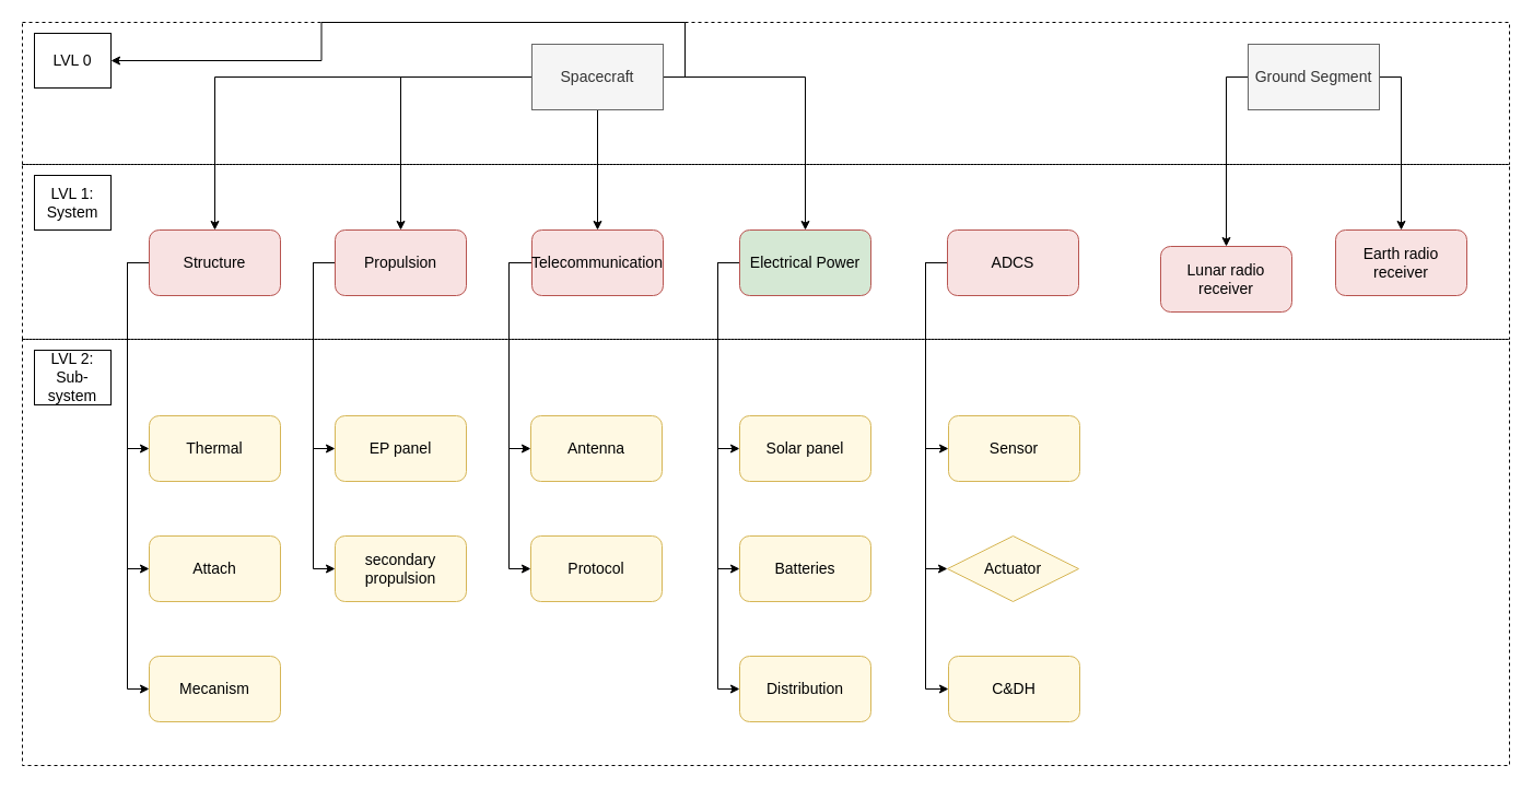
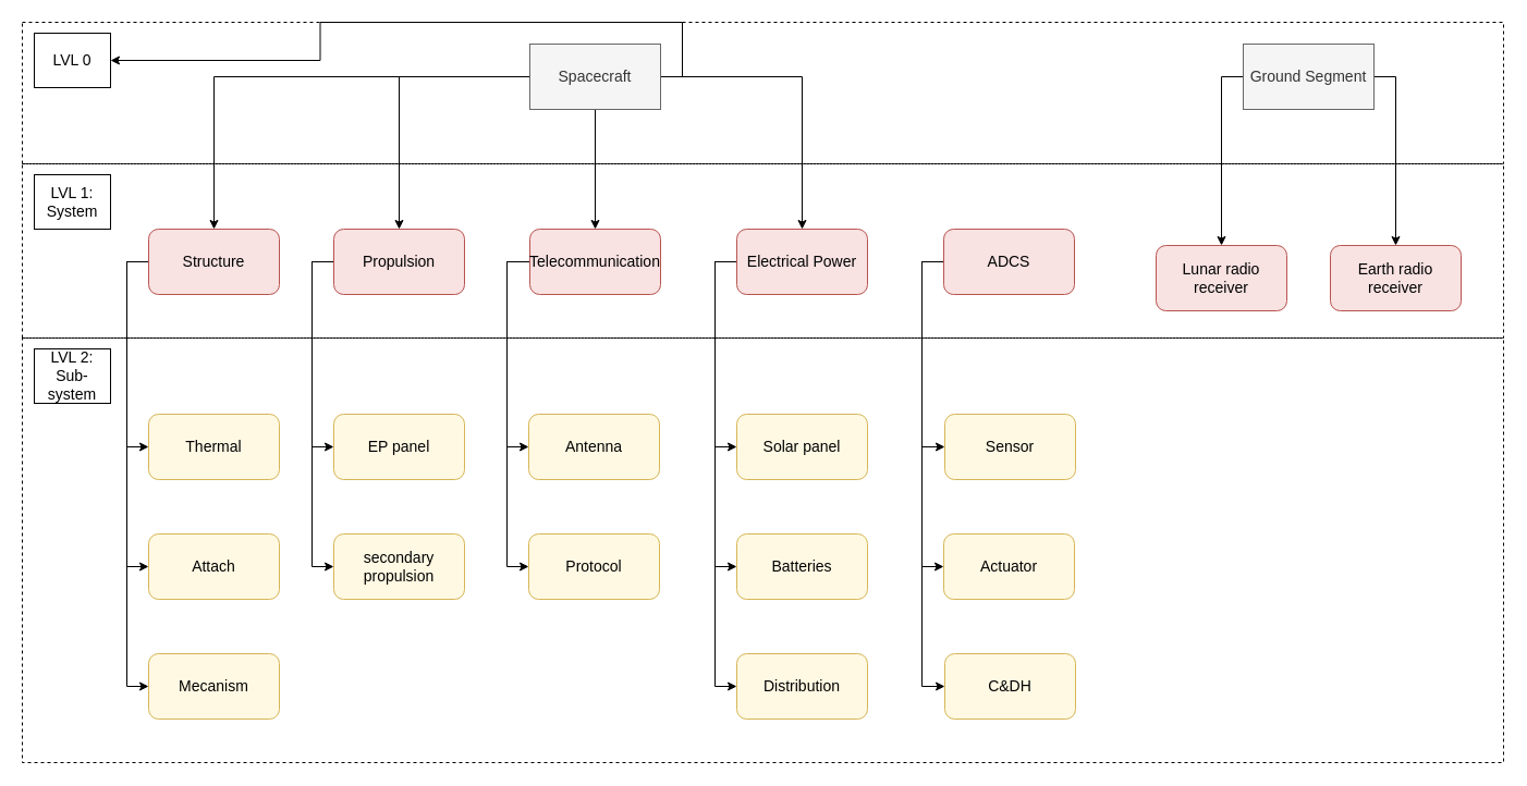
  <mxCell id="0" />
  <mxCell id="1" parent="0" />
  <mxCell id="2" value="" style="rounded=0;whiteSpace=wrap;html=1;fillColor=none;dashed=1;fontSize=14;" parent="1" vertex="1"><mxGeometry x="20" y="310" width="1360" height="390" as="geometry" /></mxCell>
  <mxCell id="3" value="" style="rounded=0;whiteSpace=wrap;html=1;fillColor=none;dashed=1;fontSize=14;" parent="1" vertex="1"><mxGeometry x="20" y="150" width="1360" height="160" as="geometry" /></mxCell>
  <mxCell id="4" value="" style="rounded=0;whiteSpace=wrap;html=1;fillColor=none;dashed=1;fontSize=14;" parent="1" vertex="1"><mxGeometry x="20" y="20" width="1360" height="130" as="geometry" /></mxCell>
  <mxCell id="5" value="" style="edgeStyle=orthogonalEdgeStyle;rounded=0;orthogonalLoop=1;jettySize=auto;html=1;fontSize=14;" parent="1" source="10" target="13" edge="1"><mxGeometry relative="1" as="geometry" /></mxCell>
  <mxCell id="6" style="edgeStyle=orthogonalEdgeStyle;rounded=0;orthogonalLoop=1;jettySize=auto;html=1;exitX=0;exitY=0.5;exitDx=0;exitDy=0;entryX=0.5;entryY=0;entryDx=0;entryDy=0;fontSize=14;" parent="1" source="10" target="21" edge="1"><mxGeometry relative="1" as="geometry" /></mxCell>
  <mxCell id="7" style="edgeStyle=orthogonalEdgeStyle;rounded=0;orthogonalLoop=1;jettySize=auto;html=1;exitX=1;exitY=0.5;exitDx=0;exitDy=0;entryX=0.5;entryY=0;entryDx=0;entryDy=0;fontSize=14;" parent="1" source="10" target="25" edge="1"><mxGeometry relative="1" as="geometry" /></mxCell>
  <mxCell id="8" style="edgeStyle=orthogonalEdgeStyle;rounded=0;orthogonalLoop=1;jettySize=auto;html=1;exitX=0;exitY=0.5;exitDx=0;exitDy=0;fontSize=14;" parent="1" source="10" target="29" edge="1"><mxGeometry relative="1" as="geometry" /></mxCell>
  <mxCell id="9" style="edgeStyle=orthogonalEdgeStyle;rounded=0;orthogonalLoop=1;jettySize=auto;html=1;exitX=1;exitY=0.5;exitDx=0;exitDy=0;fontSize=14;" parent="1" source="10" target="48" edge="1"><mxGeometry relative="1" as="geometry" /></mxCell>
  <mxCell id="10" value="Spacecraft" style="rounded=0;whiteSpace=wrap;html=1;fillColor=#f5f5f5;strokeColor=#666666;fontColor=#333333;fontSize=14;" parent="1" vertex="1"><mxGeometry x="486" y="40" width="120" height="60" as="geometry" /></mxCell>
  <mxCell id="11" style="edgeStyle=orthogonalEdgeStyle;rounded=0;orthogonalLoop=1;jettySize=auto;html=1;exitX=0;exitY=0.5;exitDx=0;exitDy=0;entryX=0;entryY=0.5;entryDx=0;entryDy=0;fontSize=14;" parent="1" source="13" target="39" edge="1"><mxGeometry relative="1" as="geometry" /></mxCell>
  <mxCell id="12" style="edgeStyle=orthogonalEdgeStyle;rounded=0;orthogonalLoop=1;jettySize=auto;html=1;exitX=0;exitY=0.5;exitDx=0;exitDy=0;entryX=0;entryY=0.5;entryDx=0;entryDy=0;fontSize=14;" parent="1" source="13" target="40" edge="1"><mxGeometry relative="1" as="geometry" /></mxCell>
  <mxCell id="13" value="Telecommunication" style="rounded=1;whiteSpace=wrap;html=1;fillColor=#F8E2E2;strokeColor=#b85450;fontSize=14;" parent="1" vertex="1"><mxGeometry x="486" y="210" width="120" height="60" as="geometry" /></mxCell>
  <mxCell id="14" style="edgeStyle=orthogonalEdgeStyle;rounded=0;orthogonalLoop=1;jettySize=auto;html=1;exitX=0;exitY=0.5;exitDx=0;exitDy=0;entryX=0.5;entryY=0;entryDx=0;entryDy=0;fontSize=14;" parent="1" source="16" target="17" edge="1"><mxGeometry relative="1" as="geometry" /></mxCell>
  <mxCell id="15" style="edgeStyle=orthogonalEdgeStyle;rounded=0;orthogonalLoop=1;jettySize=auto;html=1;exitX=1;exitY=0.5;exitDx=0;exitDy=0;fontSize=14;" parent="1" source="16" target="18" edge="1"><mxGeometry relative="1" as="geometry" /></mxCell>
  <mxCell id="16" value="Ground Segment" style="rounded=0;whiteSpace=wrap;html=1;fillColor=#f5f5f5;strokeColor=#666666;fontColor=#333333;fontSize=14;" parent="1" vertex="1"><mxGeometry x="1141" y="40" width="120" height="60" as="geometry" /></mxCell>
  <mxCell id="17" value="Lunar radio receiver" style="rounded=1;whiteSpace=wrap;html=1;fillColor=#F8E2E2;strokeColor=#b85450;fontSize=14;" parent="1" vertex="1"><mxGeometry x="1061" y="225" width="120" height="60" as="geometry" /></mxCell>
- <mxCell id="18" value="Earth radio receiver" style="rounded=1;whiteSpace=wrap;html=1;fillColor=#F8E2E2;strokeColor=#b85450;fontSize=14;" parent="1" vertex="1"><mxGeometry x="1221" y="210" width="120" height="60" as="geometry" /></mxCell>
+ <mxCell id="18" value="Earth radio receiver" style="rounded=1;whiteSpace=wrap;html=1;fillColor=#F8E2E2;strokeColor=#b85450;fontSize=14;" parent="1" vertex="1"><mxGeometry x="1221" y="225" width="120" height="60" as="geometry" /></mxCell>
  <mxCell id="19" style="edgeStyle=orthogonalEdgeStyle;rounded=0;orthogonalLoop=1;jettySize=auto;html=1;exitX=0;exitY=0.5;exitDx=0;exitDy=0;entryX=0;entryY=0.5;entryDx=0;entryDy=0;fontSize=14;" parent="1" source="21" target="37" edge="1"><mxGeometry relative="1" as="geometry" /></mxCell>
  <mxCell id="20" style="edgeStyle=orthogonalEdgeStyle;rounded=0;orthogonalLoop=1;jettySize=auto;html=1;exitX=0;exitY=0.5;exitDx=0;exitDy=0;entryX=0;entryY=0.5;entryDx=0;entryDy=0;fontSize=14;" parent="1" source="21" target="38" edge="1"><mxGeometry relative="1" as="geometry" /></mxCell>
  <mxCell id="21" value="Propulsion" style="rounded=1;whiteSpace=wrap;html=1;fillColor=#F8E2E2;strokeColor=#b85450;fontSize=14;" parent="1" vertex="1"><mxGeometry x="306" y="210" width="120" height="60" as="geometry" /></mxCell>
  <mxCell id="22" style="edgeStyle=orthogonalEdgeStyle;rounded=0;orthogonalLoop=1;jettySize=auto;html=1;exitX=0;exitY=0.5;exitDx=0;exitDy=0;entryX=0;entryY=0.5;entryDx=0;entryDy=0;fontSize=14;" parent="1" source="25" target="41" edge="1"><mxGeometry relative="1" as="geometry" /></mxCell>
  <mxCell id="23" style="edgeStyle=orthogonalEdgeStyle;rounded=0;orthogonalLoop=1;jettySize=auto;html=1;exitX=0;exitY=0.5;exitDx=0;exitDy=0;entryX=0;entryY=0.5;entryDx=0;entryDy=0;fontSize=14;" parent="1" source="25" target="42" edge="1"><mxGeometry relative="1" as="geometry" /></mxCell>
  <mxCell id="24" style="edgeStyle=orthogonalEdgeStyle;rounded=0;orthogonalLoop=1;jettySize=auto;html=1;exitX=0;exitY=0.5;exitDx=0;exitDy=0;entryX=0;entryY=0.5;entryDx=0;entryDy=0;fontSize=14;" parent="1" source="25" target="43" edge="1"><mxGeometry relative="1" as="geometry" /></mxCell>
- <mxCell id="25" value="Electrical Power" style="rounded=1;whiteSpace=wrap;html=1;fillColor=#d5e8d4;strokeColor=#b85450;fontSize=14;" parent="1" vertex="1"><mxGeometry x="676" y="210" width="120" height="60" as="geometry" /></mxCell>
+ <mxCell id="25" value="Electrical Power" style="rounded=1;whiteSpace=wrap;html=1;fillColor=#F8E2E2;strokeColor=#b85450;fontSize=14;" parent="1" vertex="1"><mxGeometry x="676" y="210" width="120" height="60" as="geometry" /></mxCell>
  <mxCell id="26" style="edgeStyle=orthogonalEdgeStyle;rounded=0;orthogonalLoop=1;jettySize=auto;html=1;exitX=0;exitY=0.5;exitDx=0;exitDy=0;entryX=0;entryY=0.5;entryDx=0;entryDy=0;fontSize=14;" parent="1" source="29" target="34" edge="1"><mxGeometry relative="1" as="geometry" /></mxCell>
  <mxCell id="27" style="edgeStyle=orthogonalEdgeStyle;rounded=0;orthogonalLoop=1;jettySize=auto;html=1;exitX=0;exitY=0.5;exitDx=0;exitDy=0;entryX=0;entryY=0.5;entryDx=0;entryDy=0;fontSize=14;" parent="1" source="29" target="35" edge="1"><mxGeometry relative="1" as="geometry" /></mxCell>
  <mxCell id="28" style="edgeStyle=orthogonalEdgeStyle;rounded=0;orthogonalLoop=1;jettySize=auto;html=1;exitX=0;exitY=0.5;exitDx=0;exitDy=0;entryX=0;entryY=0.5;entryDx=0;entryDy=0;fontSize=14;" parent="1" source="29" target="36" edge="1"><mxGeometry relative="1" as="geometry" /></mxCell>
  <mxCell id="29" value="Structure" style="rounded=1;whiteSpace=wrap;html=1;fillColor=#F8E2E2;strokeColor=#b85450;fontSize=14;" parent="1" vertex="1"><mxGeometry x="136" y="210" width="120" height="60" as="geometry" /></mxCell>
  <mxCell id="30" style="edgeStyle=orthogonalEdgeStyle;rounded=0;orthogonalLoop=1;jettySize=auto;html=1;exitX=0;exitY=0.5;exitDx=0;exitDy=0;entryX=0;entryY=0.5;entryDx=0;entryDy=0;fontSize=14;" parent="1" source="33" target="44" edge="1"><mxGeometry relative="1" as="geometry" /></mxCell>
  <mxCell id="31" style="edgeStyle=orthogonalEdgeStyle;rounded=0;orthogonalLoop=1;jettySize=auto;html=1;exitX=0;exitY=0.5;exitDx=0;exitDy=0;entryX=0;entryY=0.5;entryDx=0;entryDy=0;fontSize=14;" parent="1" source="33" target="45" edge="1"><mxGeometry relative="1" as="geometry" /></mxCell>
  <mxCell id="32" style="edgeStyle=orthogonalEdgeStyle;rounded=0;orthogonalLoop=1;jettySize=auto;html=1;exitX=0;exitY=0.5;exitDx=0;exitDy=0;entryX=0;entryY=0.5;entryDx=0;entryDy=0;fontSize=14;" edge="1" parent="1" source="33" target="46"><mxGeometry relative="1" as="geometry" /></mxCell>
  <mxCell id="33" value="ADCS" style="rounded=1;whiteSpace=wrap;html=1;fillColor=#F8E2E2;strokeColor=#b85450;fontSize=14;" parent="1" vertex="1"><mxGeometry x="866" y="210" width="120" height="60" as="geometry" /></mxCell>
  <mxCell id="34" value="Thermal" style="rounded=1;whiteSpace=wrap;html=1;fillColor=#FFF9E3;strokeColor=#d6b656;fontSize=14;" parent="1" vertex="1"><mxGeometry x="136" y="380" width="120" height="60" as="geometry" /></mxCell>
  <mxCell id="35" value="Attach" style="rounded=1;whiteSpace=wrap;html=1;fillColor=#FFF9E3;strokeColor=#d6b656;fontSize=14;" parent="1" vertex="1"><mxGeometry x="136" y="490" width="120" height="60" as="geometry" /></mxCell>
  <mxCell id="36" value="Mecanism" style="rounded=1;whiteSpace=wrap;html=1;fillColor=#FFF9E3;strokeColor=#d6b656;fontSize=14;" parent="1" vertex="1"><mxGeometry x="136" y="600" width="120" height="60" as="geometry" /></mxCell>
  <mxCell id="37" value="EP panel" style="rounded=1;whiteSpace=wrap;html=1;fillColor=#FFF9E3;strokeColor=#d6b656;fontSize=14;" parent="1" vertex="1"><mxGeometry x="306" y="380" width="120" height="60" as="geometry" /></mxCell>
  <mxCell id="38" value="secondary propulsion" style="rounded=1;whiteSpace=wrap;html=1;fillColor=#FFF9E3;strokeColor=#d6b656;fontSize=14;" parent="1" vertex="1"><mxGeometry x="306" y="490" width="120" height="60" as="geometry" /></mxCell>
  <mxCell id="39" value="Antenna" style="rounded=1;whiteSpace=wrap;html=1;fillColor=#FFF9E3;strokeColor=#d6b656;fontSize=14;" parent="1" vertex="1"><mxGeometry x="485" y="380" width="120" height="60" as="geometry" /></mxCell>
  <mxCell id="40" value="Protocol" style="rounded=1;whiteSpace=wrap;html=1;fillColor=#FFF9E3;strokeColor=#d6b656;fontSize=14;" parent="1" vertex="1"><mxGeometry x="485" y="490" width="120" height="60" as="geometry" /></mxCell>
  <mxCell id="41" value="Solar panel" style="rounded=1;whiteSpace=wrap;html=1;fillColor=#FFF9E3;strokeColor=#d6b656;fontSize=14;" parent="1" vertex="1"><mxGeometry x="676" y="380" width="120" height="60" as="geometry" /></mxCell>
  <mxCell id="42" value="Batteries" style="rounded=1;whiteSpace=wrap;html=1;fillColor=#FFF9E3;strokeColor=#d6b656;fontSize=14;" parent="1" vertex="1"><mxGeometry x="676" y="490" width="120" height="60" as="geometry" /></mxCell>
  <mxCell id="43" value="Distribution" style="rounded=1;whiteSpace=wrap;html=1;fillColor=#FFF9E3;strokeColor=#d6b656;fontSize=14;" parent="1" vertex="1"><mxGeometry x="676" y="600" width="120" height="60" as="geometry" /></mxCell>
  <mxCell id="44" value="Sensor" style="rounded=1;whiteSpace=wrap;html=1;fillColor=#FFF9E3;strokeColor=#d6b656;fontSize=14;" parent="1" vertex="1"><mxGeometry x="867" y="380" width="120" height="60" as="geometry" /></mxCell>
- <mxCell id="45" value="Actuator" style="rhombus;whiteSpace=wrap;html=1;fillColor=#FFF9E3;strokeColor=#d6b656;fontSize=14;" parent="1" vertex="1"><mxGeometry x="866" y="490" width="120" height="60" as="geometry" /></mxCell>
+ <mxCell id="45" value="Actuator" style="rounded=1;whiteSpace=wrap;html=1;fillColor=#FFF9E3;strokeColor=#d6b656;fontSize=14;" parent="1" vertex="1"><mxGeometry x="866" y="490" width="120" height="60" as="geometry" /></mxCell>
  <mxCell id="46" value="C&amp;amp;DH" style="rounded=1;whiteSpace=wrap;html=1;fillColor=#FFF9E3;strokeColor=#d6b656;fontSize=14;" vertex="1" parent="1"><mxGeometry x="867" y="600" width="120" height="60" as="geometry" /></mxCell>
  <mxCell id="47" value="LVL 1:&lt;br style=&quot;font-size: 14px;&quot;&gt;System" style="rounded=0;whiteSpace=wrap;html=1;fillColor=none;fontSize=14;" parent="1" vertex="1"><mxGeometry x="31" y="160" width="70" height="50" as="geometry" /></mxCell>
  <mxCell id="48" value="LVL 0" style="rounded=0;whiteSpace=wrap;html=1;fillColor=none;fontSize=14;" parent="1" vertex="1"><mxGeometry x="31" y="30" width="70" height="50" as="geometry" /></mxCell>
  <mxCell id="49" value="LVL 2:&lt;br style=&quot;font-size: 14px;&quot;&gt;Sub-system" style="rounded=0;whiteSpace=wrap;html=1;fillColor=none;fontSize=14;" parent="1" vertex="1"><mxGeometry x="31" y="320" width="70" height="50" as="geometry" /></mxCell>
